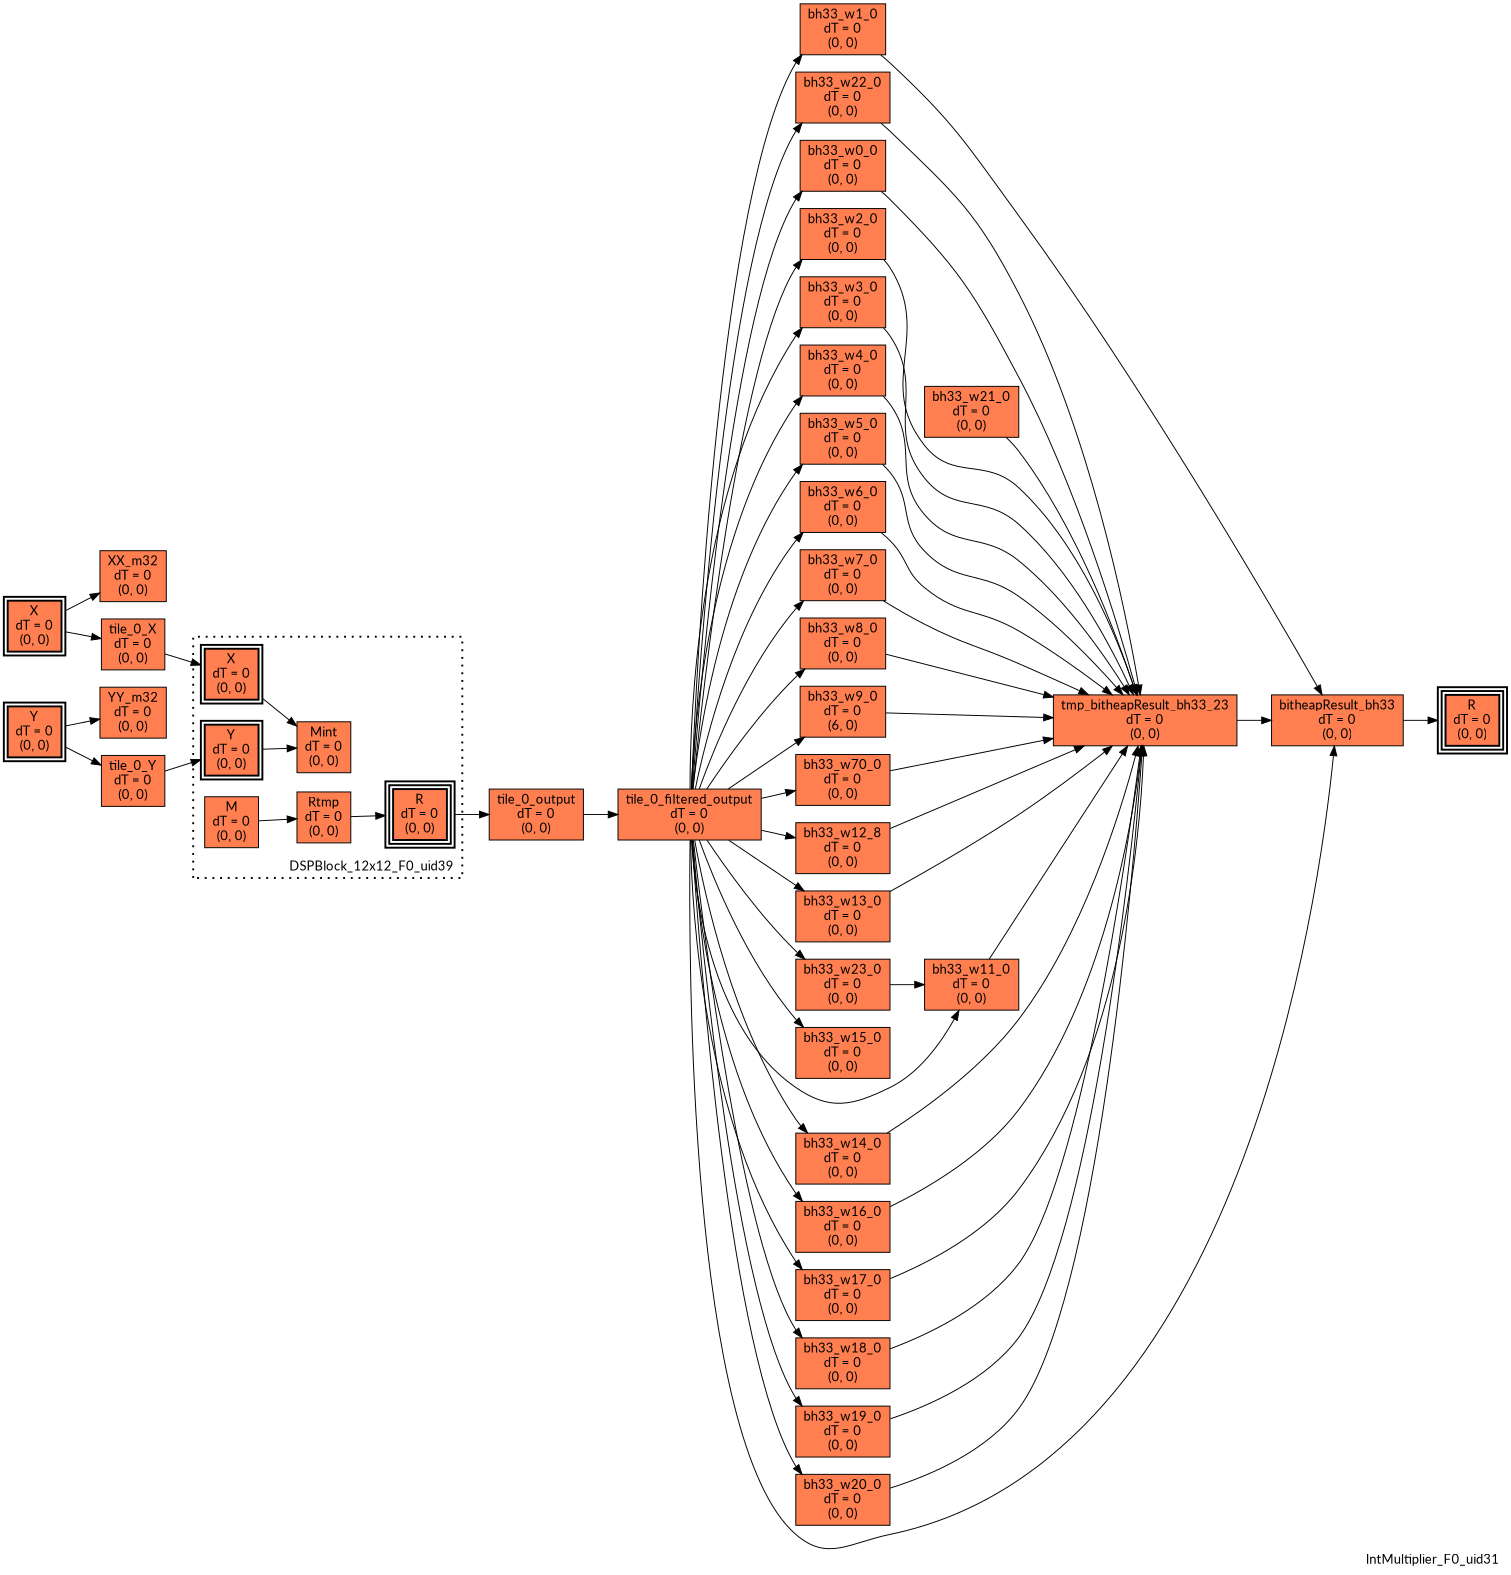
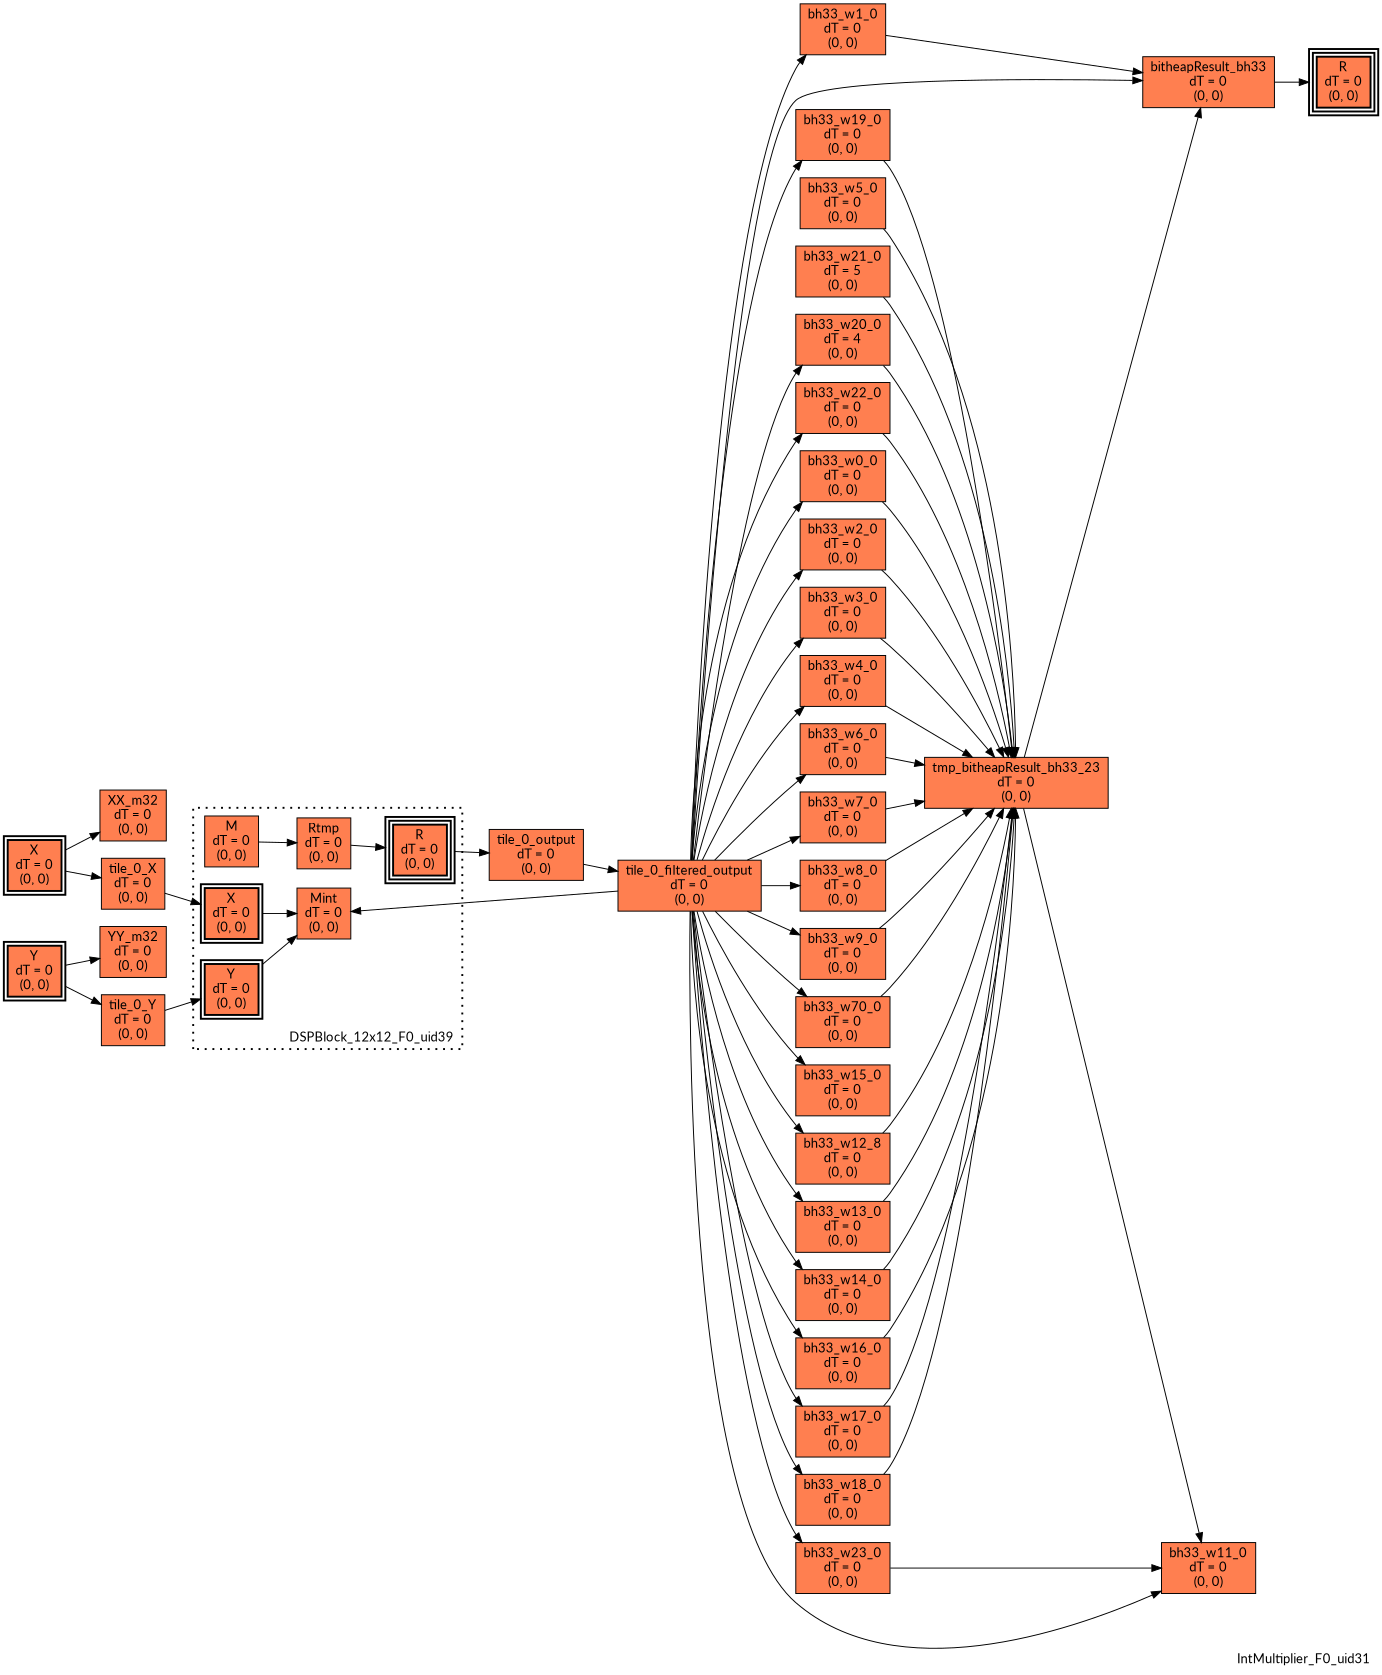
  digraph {
    fontname=Lato
    label=IntMultiplier_F0_uid31
    labeljust=right
    labelloc=bottom
    nodesep=0.25
    rankdir=LR
    ranksep=0.5
    node [color=black fillcolor=coral fontname=Lato peripheries=1 shape=box style=filled]
    edge [arrowhead=normal arrowsize=1.0 arrowtail=normal color=black dir=forward fontname=Lato]
    n1 [label="X\ndT = 0\n(0, 0)" peripheries=2 style="bold, filled"]
    n2 [label="Y\ndT = 0\n(0, 0)" peripheries=2 style="bold, filled"]
    n3 [label="R\ndT = 0\n(0, 0)" peripheries=3 style="bold, filled"]
    n4 [label="X\ndT = 0\n(0, 0)" peripheries=2 style="bold, filled"]
    n5 [label="Y\ndT = 0\n(0, 0)" peripheries=2 style="bold, filled"]
    n6 [label="R\ndT = 0\n(0, 0)" peripheries=3 style="bold, filled"]
    n7 [label="Mint\ndT = 0\n(0, 0)"]
    n8 [label="M\ndT = 0\n(0, 0)"]
    n9 [label="Rtmp\ndT = 0\n(0, 0)"]
    n10 [label="XX_m32\ndT = 0\n(0, 0)"]
    n11 [label="tile_0_X\ndT = 0\n(0, 0)"]
    n12 [label="YY_m32\ndT = 0\n(0, 0)"]
    n13 [label="tile_0_Y\ndT = 0\n(0, 0)"]
    n14 [label="tile_0_output\ndT = 0\n(0, 0)"]
    n15 [label="tile_0_filtered_output\ndT = 0\n(0, 0)"]
    n16 [label="bh33_w0_0\ndT = 0\n(0, 0)"]
    n17 [label="bh33_w1_0\ndT = 0\n(0, 0)"]
    n18 [label="bh33_w2_0\ndT = 0\n(0, 0)"]
    n19 [label="bh33_w3_0\ndT = 0\n(0, 0)"]
    n20 [label="bh33_w4_0\ndT = 0\n(0, 0)"]
    n21 [label="bh33_w5_0\ndT = 0\n(0, 0)"]
    n22 [label="bh33_w6_0\ndT = 0\n(0, 0)"]
    n23 [label="bh33_w7_0\ndT = 0\n(0, 0)"]
    n24 [label="bh33_w8_0\ndT = 0\n(0, 0)"]
-   n25 [label="bh33_w9_0\ndT = 0\n(6, 0)"]
+   n25 [label="bh33_w9_0\ndT = 0\n(0, 0)"]
    n26 [label="bh33_w70_0\ndT = 0\n(0, 0)"]
    n27 [label="bh33_w11_0\ndT = 0\n(0, 0)"]
    n28 [label="bh33_w12_8\ndT = 0\n(0, 0)"]
    n29 [label="bh33_w13_0\ndT = 0\n(0, 0)"]
    n30 [label="bh33_w14_0\ndT = 0\n(0, 0)"]
    n31 [label="bh33_w15_0\ndT = 0\n(0, 0)"]
    n32 [label="bh33_w16_0\ndT = 0\n(0, 0)"]
    n33 [label="bh33_w17_0\ndT = 0\n(0, 0)"]
    n34 [label="bh33_w18_0\ndT = 0\n(0, 0)"]
    n35 [label="bh33_w19_0\ndT = 0\n(0, 0)"]
-   n36 [label="bh33_w20_0\ndT = 0\n(0, 0)"]
+   n36 [label="bh33_w20_0\ndT = 4\n(0, 0)"]
    n37 [label="bh33_w22_0\ndT = 0\n(0, 0)"]
    n38 [label="bh33_w23_0\ndT = 0\n(0, 0)"]
    n39 [label="bitheapResult_bh33\ndT = 0\n(0, 0)"]
    n40 [label="tmp_bitheapResult_bh33_23\ndT = 0\n(0, 0)"]
-   n41 [label="bh33_w21_0\ndT = 0\n(0, 0)"]
+   n41 [label="bh33_w21_0\ndT = 5\n(0, 0)"]
    subgraph sub_1 {
      rank=same
      n1
      n2
    }
    subgraph sub_2 {
      rank=same
      n3
    }
    subgraph cluster_3 {
      label=DSPBlock_12x12_F0_uid39
      style="bold, dotted"
      n7
      n8
      n9
      subgraph sub_4 {
        label=DSPBlock_12x12_F0_uid35
        rank=same
        style="bold, dotted"
        n4
        n5
      }
      subgraph sub_5 {
        label=DSPBlock_12x12_F0_uid35
        rank=same
        style="bold, dotted"
        n6
      }
    }
    n1 -> n10
    n1 -> n11
    n2 -> n12
    n2 -> n13
    n4 -> n7
    n5 -> n7
    n6 -> n14
    n8 -> n9
    n9 -> n6
    n11 -> n4
    n13 -> n5
    n14 -> n15
    n15 -> n16
    n15 -> n17
    n15 -> n18
    n15 -> n19
    n15 -> n20
-   n15 -> n21
+   n15 -> n7
    n15 -> n22
    n15 -> n23
    n15 -> n24
    n15 -> n25
    n15 -> n26
    n15 -> n27
    n15 -> n28
    n15 -> n29
    n15 -> n30
    n15 -> n31
    n15 -> n32
    n15 -> n33
    n15 -> n34
    n15 -> n35
    n15 -> n36
    n15 -> n37
    n15 -> n38
    n15 -> n39
    n16 -> n40
    n17 -> n39
    n18 -> n40
    n19 -> n40
    n20 -> n40
    n21 -> n40
    n22 -> n40
    n23 -> n40
    n24 -> n40
    n25 -> n40
    n26 -> n40
-   n27 -> n40
+   n40 -> n27
    n28 -> n40
    n29 -> n40
    n30 -> n40
    n32 -> n40
    n33 -> n40
    n34 -> n40
    n35 -> n40
    n36 -> n40
    n37 -> n40
    n38 -> n27
    n39 -> n3
    n40 -> n39
    n41 -> n40
  }
